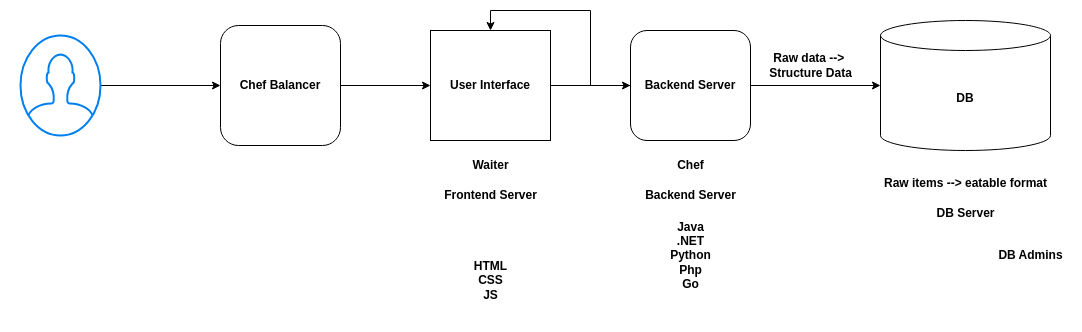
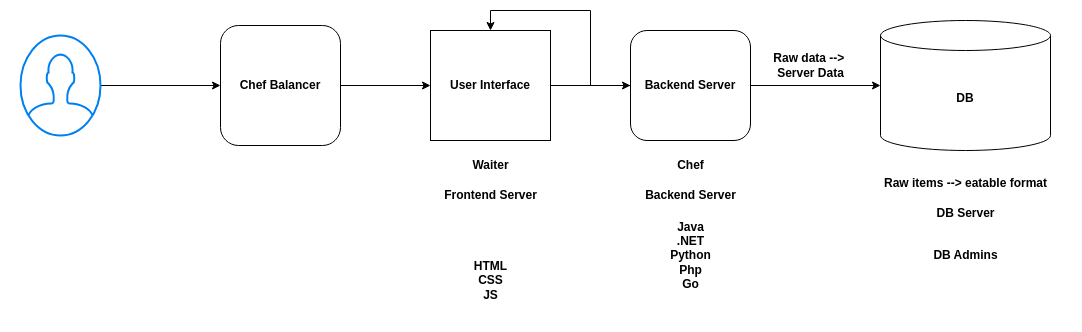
  <mxCell id="0" />
  <mxCell id="1" parent="0" />
  <mxCell id="2" value="&lt;b&gt;DB&lt;/b&gt;" style="shape=cylinder3;whiteSpace=wrap;html=1;boundedLbl=1;backgroundOutline=1;size=15;" vertex="1" parent="1"><mxGeometry x="880" y="20" width="170" height="130" as="geometry" /></mxCell>
  <mxCell id="3" style="edgeStyle=orthogonalEdgeStyle;rounded=0;orthogonalLoop=1;jettySize=auto;html=1;entryX=0;entryY=0.5;entryDx=0;entryDy=0;" edge="1" parent="1" source="4" target="7"><mxGeometry relative="1" as="geometry" /></mxCell>
  <mxCell id="4" value="&lt;b&gt;User Interface&lt;/b&gt;" style="whiteSpace=wrap;html=1;rounded=0;" vertex="1" parent="1"><mxGeometry x="430" y="30" width="120" height="110" as="geometry" /></mxCell>
  <mxCell id="5" style="edgeStyle=orthogonalEdgeStyle;rounded=0;orthogonalLoop=1;jettySize=auto;html=1;entryX=0;entryY=0.5;entryDx=0;entryDy=0;entryPerimeter=0;" edge="1" parent="1" source="7" target="2"><mxGeometry relative="1" as="geometry"><mxPoint x="870" y="85" as="targetPoint" /></mxGeometry></mxCell>
  <mxCell id="6" style="edgeStyle=orthogonalEdgeStyle;rounded=0;orthogonalLoop=1;jettySize=auto;html=1;entryX=0.5;entryY=0;entryDx=0;entryDy=0;" edge="1" parent="1" source="7" target="4"><mxGeometry relative="1" as="geometry" /></mxCell>
  <mxCell id="7" value="&lt;b&gt;Backend Server&lt;/b&gt;" style="rounded=1;whiteSpace=wrap;html=1;" vertex="1" parent="1"><mxGeometry x="630" y="30" width="120" height="110" as="geometry" /></mxCell>
  <mxCell id="8" value="" style="endArrow=classic;html=1;rounded=0;entryX=0;entryY=0.5;entryDx=0;entryDy=0;" edge="1" parent="1" target="4"><mxGeometry width="50" height="50" relative="1" as="geometry"><mxPoint x="340" y="85" as="sourcePoint" /><mxPoint x="690" y="100" as="targetPoint" /></mxGeometry></mxCell>
  <mxCell id="9" value="&lt;b&gt;Waiter&lt;/b&gt;" style="text;html=1;align=center;verticalAlign=middle;resizable=0;points=[];autosize=1;strokeColor=none;fillColor=none;" vertex="1" parent="1"><mxGeometry x="460" y="150" width="60" height="30" as="geometry" /></mxCell>
  <mxCell id="10" value="&lt;b&gt;Chef&lt;/b&gt;" style="text;html=1;align=center;verticalAlign=middle;resizable=0;points=[];autosize=1;strokeColor=none;fillColor=none;" vertex="1" parent="1"><mxGeometry x="665" y="150" width="50" height="30" as="geometry" /></mxCell>
  <mxCell id="11" value="&lt;b&gt;Raw items --&amp;gt; eatable format&lt;/b&gt;" style="text;html=1;align=center;verticalAlign=middle;resizable=0;points=[];autosize=1;strokeColor=none;fillColor=none;" vertex="1" parent="1"><mxGeometry x="870" y="168" width="190" height="30" as="geometry" /></mxCell>
- <mxCell id="12" value="&lt;b&gt;Raw data --&amp;gt;&amp;nbsp;&lt;/b&gt;&lt;div&gt;&lt;b&gt;Structure Data&lt;/b&gt;&lt;/div&gt;" style="text;html=1;align=center;verticalAlign=middle;resizable=0;points=[];autosize=1;strokeColor=none;fillColor=none;" vertex="1" parent="1"><mxGeometry x="755" y="45" width="110" height="40" as="geometry" /></mxCell>
+ <mxCell id="12" value="&lt;b&gt;Raw data --&amp;gt;&amp;nbsp;&lt;/b&gt;&lt;div&gt;&lt;b&gt;Server Data&lt;/b&gt;&lt;/div&gt;" style="text;html=1;align=center;verticalAlign=middle;resizable=0;points=[];autosize=1;strokeColor=none;fillColor=none;" vertex="1" parent="1"><mxGeometry x="755" y="45" width="110" height="40" as="geometry" /></mxCell>
  <mxCell id="13" value="&lt;b&gt;Chef Balancer&lt;/b&gt;" style="rounded=1;whiteSpace=wrap;html=1;" vertex="1" parent="1"><mxGeometry x="220" y="25" width="120" height="120" as="geometry" /></mxCell>
  <mxCell id="14" value="&lt;b&gt;Frontend Server&lt;/b&gt;" style="text;html=1;align=center;verticalAlign=middle;resizable=0;points=[];autosize=1;strokeColor=none;fillColor=none;" vertex="1" parent="1"><mxGeometry x="430" y="180" width="120" height="30" as="geometry" /></mxCell>
  <mxCell id="15" value="&lt;b&gt;Backend Server&lt;/b&gt;" style="text;html=1;align=center;verticalAlign=middle;resizable=0;points=[];autosize=1;strokeColor=none;fillColor=none;" vertex="1" parent="1"><mxGeometry x="635" y="180" width="110" height="30" as="geometry" /></mxCell>
  <mxCell id="16" value="&lt;b&gt;DB Server&lt;/b&gt;" style="text;html=1;align=center;verticalAlign=middle;resizable=0;points=[];autosize=1;strokeColor=none;fillColor=none;" vertex="1" parent="1"><mxGeometry x="925" y="198" width="80" height="30" as="geometry" /></mxCell>
  <mxCell id="17" value="&lt;b&gt;HTML&lt;/b&gt;&lt;div&gt;&lt;b&gt;CSS&lt;/b&gt;&lt;/div&gt;&lt;div&gt;&lt;b&gt;JS&lt;/b&gt;&lt;/div&gt;" style="text;html=1;align=center;verticalAlign=middle;resizable=0;points=[];autosize=1;strokeColor=none;fillColor=none;" vertex="1" parent="1"><mxGeometry x="460" y="250" width="60" height="60" as="geometry" /></mxCell>
  <mxCell id="18" value="&lt;b&gt;Java&lt;/b&gt;&lt;div&gt;&lt;b&gt;.NET&lt;/b&gt;&lt;/div&gt;&lt;div&gt;&lt;b&gt;Python&lt;br&gt;Php&lt;br&gt;Go&lt;/b&gt;&lt;/div&gt;" style="text;html=1;align=center;verticalAlign=middle;resizable=0;points=[];autosize=1;strokeColor=none;fillColor=none;" vertex="1" parent="1"><mxGeometry x="660" y="210" width="60" height="90" as="geometry" /></mxCell>
- <mxCell id="19" value="&lt;b&gt;DB Admins&lt;/b&gt;" style="text;html=1;align=center;verticalAlign=middle;resizable=0;points=[];autosize=1;strokeColor=none;fillColor=none;" vertex="1" parent="1"><mxGeometry x="985" y="240" width="90" height="30" as="geometry" /></mxCell>
+ <mxCell id="19" value="&lt;b&gt;DB Admins&lt;/b&gt;" style="text;html=1;align=center;verticalAlign=middle;resizable=0;points=[];autosize=1;strokeColor=none;fillColor=none;" vertex="1" parent="1"><mxGeometry x="920" y="240" width="90" height="30" as="geometry" /></mxCell>
  <mxCell id="20" style="edgeStyle=orthogonalEdgeStyle;rounded=0;orthogonalLoop=1;jettySize=auto;html=1;" edge="1" parent="1" source="21" target="13"><mxGeometry relative="1" as="geometry" /></mxCell>
  <mxCell id="21" value="" style="html=1;verticalLabelPosition=bottom;align=center;labelBackgroundColor=#ffffff;verticalAlign=top;strokeWidth=2;strokeColor=#0080F0;shadow=0;dashed=0;shape=mxgraph.ios7.icons.user;" vertex="1" parent="1"><mxGeometry x="20" y="35" width="80" height="100" as="geometry" /></mxCell>
